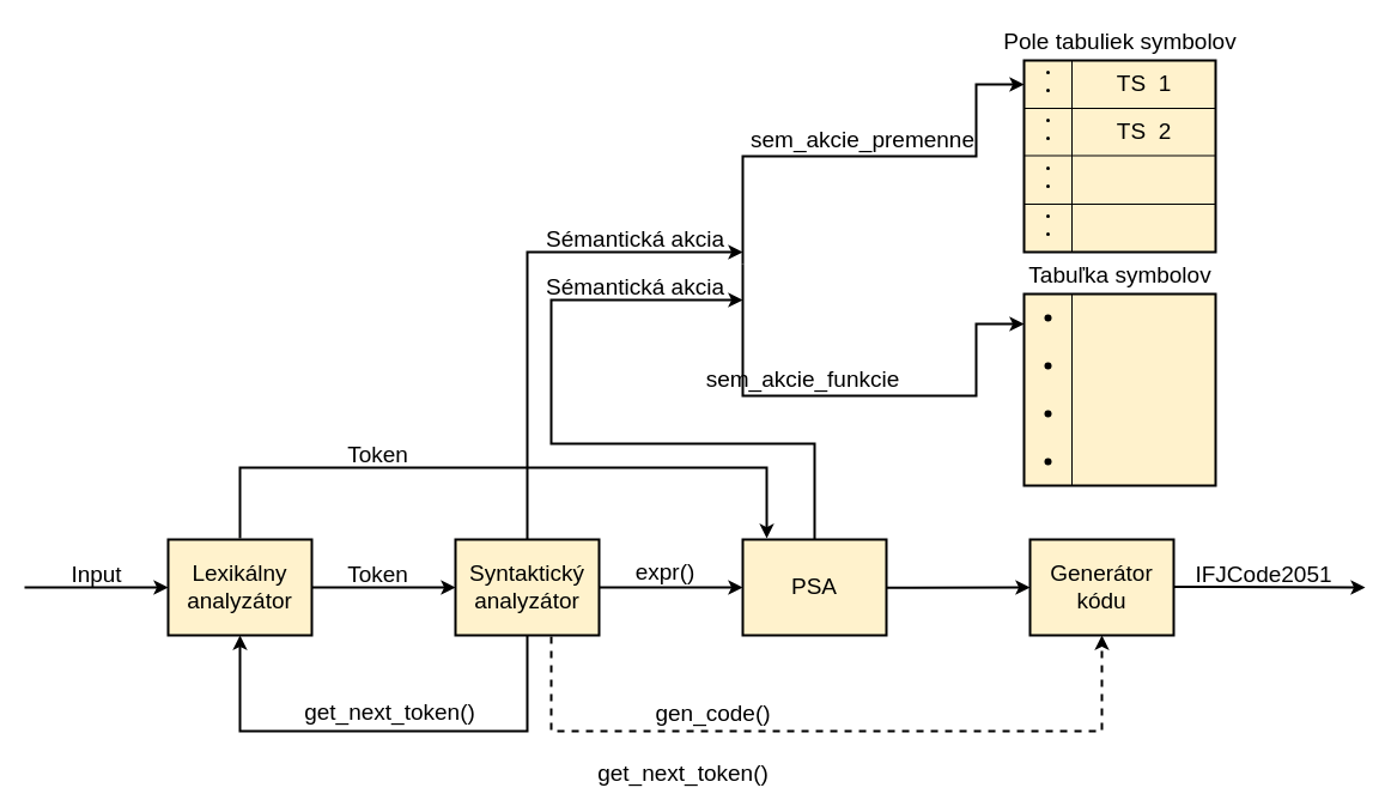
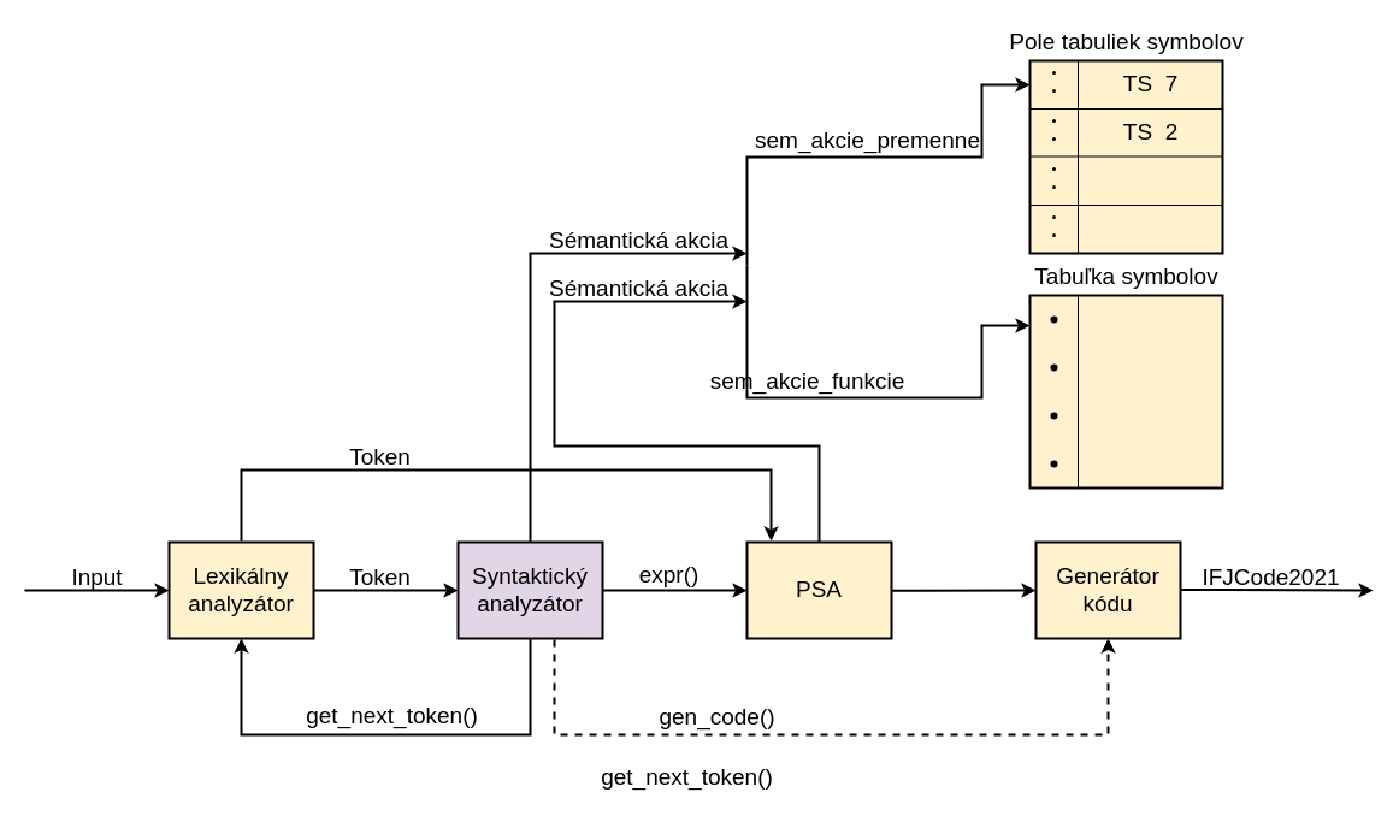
  <mxCell id="0" />
  <mxCell id="1" parent="0" />
  <mxCell id="2" value="&lt;font style=&quot;font-size: 19px&quot;&gt;Lexikálny analyzátor&lt;/font&gt;" style="rounded=0;whiteSpace=wrap;html=1;strokeWidth=2;fillColor=#fff2cc;strokeColor=#000000;" parent="1" vertex="1"><mxGeometry x="140" y="450" width="120" height="80" as="geometry" /></mxCell>
  <mxCell id="3" value="" style="endArrow=classic;html=1;rounded=0;fontSize=19;entryX=0;entryY=0.5;entryDx=0;entryDy=0;strokeWidth=2;" parent="1" target="2" edge="1"><mxGeometry width="50" height="50" relative="1" as="geometry"><mxPoint x="20" y="490" as="sourcePoint" /><mxPoint x="100" y="490" as="targetPoint" /></mxGeometry></mxCell>
  <mxCell id="4" value="Input" style="text;html=1;align=center;verticalAlign=middle;resizable=0;points=[];autosize=1;strokeColor=none;fillColor=none;fontSize=19;" parent="1" vertex="1"><mxGeometry x="50" y="465" width="60" height="30" as="geometry" /></mxCell>
  <mxCell id="5" value="get_next_token()" style="text;html=1;align=center;verticalAlign=middle;resizable=0;points=[];autosize=1;strokeColor=none;fillColor=none;fontSize=19;" parent="1" vertex="1"><mxGeometry x="245" y="580" width="160" height="30" as="geometry" /></mxCell>
- <mxCell id="6" value="&lt;font style=&quot;font-size: 19px&quot;&gt;Syntaktický analyzátor&lt;/font&gt;" style="rounded=0;whiteSpace=wrap;html=1;strokeWidth=2;fillColor=#fff2cc;strokeColor=#000000;" parent="1" vertex="1"><mxGeometry x="380" y="450" width="120" height="80" as="geometry" /></mxCell>
+ <mxCell id="6" value="&lt;font style=&quot;font-size: 19px&quot;&gt;Syntaktický analyzátor&lt;/font&gt;" style="rounded=0;whiteSpace=wrap;html=1;strokeWidth=2;fillColor=#e1d5e7;strokeColor=#000000;" parent="1" vertex="1"><mxGeometry x="380" y="450" width="120" height="80" as="geometry" /></mxCell>
  <mxCell id="7" value="&lt;font style=&quot;font-size: 19px&quot;&gt;Sémantická akcia&lt;/font&gt;" style="text;html=1;align=center;verticalAlign=middle;resizable=0;points=[];autosize=1;strokeColor=none;fillColor=none;strokeWidth=1;rotation=0;" parent="1" vertex="1"><mxGeometry x="450" y="190" width="160" height="20" as="geometry" /></mxCell>
  <mxCell id="8" value="" style="endArrow=classic;html=1;rounded=0;fontSize=19;entryX=0;entryY=0.5;entryDx=0;entryDy=0;exitX=1;exitY=0.5;exitDx=0;exitDy=0;strokeWidth=2;" parent="1" source="2" target="6" edge="1"><mxGeometry width="50" height="50" relative="1" as="geometry"><mxPoint x="400" y="490" as="sourcePoint" /><mxPoint x="480" y="490" as="targetPoint" /></mxGeometry></mxCell>
  <mxCell id="9" value="Token" style="text;html=1;align=center;verticalAlign=middle;resizable=0;points=[];autosize=1;strokeColor=none;fillColor=none;fontSize=19;" parent="1" vertex="1"><mxGeometry x="280" y="465" width="70" height="30" as="geometry" /></mxCell>
  <mxCell id="10" value="" style="endArrow=classic;html=1;rounded=0;fontSize=19;exitX=0.5;exitY=0;exitDx=0;exitDy=0;strokeWidth=2;" parent="1" source="6" edge="1"><mxGeometry width="50" height="50" relative="1" as="geometry"><mxPoint x="580" y="430" as="sourcePoint" /><mxPoint x="620" y="210" as="targetPoint" /><Array as="points"><mxPoint x="440" y="210" /></Array></mxGeometry></mxCell>
  <mxCell id="11" value="expr()" style="text;html=1;align=center;verticalAlign=middle;resizable=0;points=[];autosize=1;strokeColor=none;fillColor=none;fontSize=19;" parent="1" vertex="1"><mxGeometry x="520" y="463" width="70" height="30" as="geometry" /></mxCell>
  <mxCell id="12" value="" style="endArrow=classic;html=1;rounded=0;fontSize=19;entryX=0.5;entryY=1;entryDx=0;entryDy=0;exitX=0.5;exitY=1;exitDx=0;exitDy=0;strokeWidth=2;" parent="1" source="6" target="2" edge="1"><mxGeometry width="50" height="50" relative="1" as="geometry"><mxPoint x="580" y="610" as="sourcePoint" /><mxPoint x="200" y="690" as="targetPoint" /><Array as="points"><mxPoint x="440" y="610" /><mxPoint x="420" y="610" /><mxPoint x="200" y="610" /></Array></mxGeometry></mxCell>
  <mxCell id="13" value="&lt;font style=&quot;font-size: 19px&quot;&gt;PSA&lt;/font&gt;" style="rounded=0;whiteSpace=wrap;html=1;strokeWidth=2;fillColor=#fff2cc;strokeColor=#000000;" parent="1" vertex="1"><mxGeometry x="620" y="450" width="120" height="80" as="geometry" /></mxCell>
  <mxCell id="14" value="&lt;font style=&quot;font-size: 19px&quot;&gt;get_next_token()&lt;/font&gt;" style="text;html=1;align=center;verticalAlign=middle;resizable=0;points=[];autosize=1;strokeColor=none;fillColor=none;" parent="1" vertex="1"><mxGeometry x="490" y="636" width="160" height="20" as="geometry" /></mxCell>
  <mxCell id="15" value="" style="endArrow=classic;html=1;rounded=0;fontSize=19;exitX=1;exitY=0.25;exitDx=0;exitDy=0;strokeWidth=2;" parent="1" edge="1"><mxGeometry width="50" height="50" relative="1" as="geometry"><mxPoint x="740" y="490.17" as="sourcePoint" /><mxPoint x="860" y="490" as="targetPoint" /></mxGeometry></mxCell>
  <mxCell id="16" value="" style="endArrow=classic;html=1;rounded=0;fontSize=19;exitX=1;exitY=0.5;exitDx=0;exitDy=0;entryX=0;entryY=0.5;entryDx=0;entryDy=0;strokeWidth=2;" parent="1" edge="1" target="13" source="6"><mxGeometry width="50" height="50" relative="1" as="geometry"><mxPoint x="500" y="470" as="sourcePoint" /><mxPoint x="620" y="471" as="targetPoint" /></mxGeometry></mxCell>
  <mxCell id="17" value="" style="whiteSpace=wrap;html=1;aspect=fixed;fontSize=19;strokeWidth=2;fillColor=#fff2cc;strokeColor=#000000;" parent="1" vertex="1"><mxGeometry x="855" y="50" width="160" height="160" as="geometry" /></mxCell>
  <mxCell id="18" value="Pole tabuliek symbolov" style="text;html=1;align=center;verticalAlign=middle;resizable=0;points=[];autosize=1;strokeColor=none;fillColor=none;fontSize=19;" parent="1" vertex="1"><mxGeometry x="830" y="20" width="210" height="30" as="geometry" /></mxCell>
  <mxCell id="19" value="" style="endArrow=none;html=1;rounded=0;fontSize=19;exitX=0;exitY=0.25;exitDx=0;exitDy=0;entryX=1;entryY=0.25;entryDx=0;entryDy=0;" parent="1" source="17" target="17" edge="1"><mxGeometry width="50" height="50" relative="1" as="geometry"><mxPoint x="995" y="300" as="sourcePoint" /><mxPoint x="1045" y="250" as="targetPoint" /></mxGeometry></mxCell>
  <mxCell id="20" value="" style="endArrow=none;html=1;rounded=0;fontSize=19;exitX=0;exitY=0.25;exitDx=0;exitDy=0;entryX=1;entryY=0.25;entryDx=0;entryDy=0;" parent="1" edge="1"><mxGeometry width="50" height="50" relative="1" as="geometry"><mxPoint x="855" y="129.5" as="sourcePoint" /><mxPoint x="1015" y="129.5" as="targetPoint" /></mxGeometry></mxCell>
  <mxCell id="21" value="" style="endArrow=none;html=1;rounded=0;fontSize=19;exitX=0;exitY=0.25;exitDx=0;exitDy=0;entryX=1;entryY=0.25;entryDx=0;entryDy=0;" parent="1" edge="1"><mxGeometry width="50" height="50" relative="1" as="geometry"><mxPoint x="855" y="170" as="sourcePoint" /><mxPoint x="1015" y="170" as="targetPoint" /></mxGeometry></mxCell>
- <mxCell id="22" value="TS&amp;nbsp; 1" style="text;html=1;align=center;verticalAlign=middle;resizable=0;points=[];autosize=1;strokeColor=none;fillColor=none;fontSize=19;" parent="1" vertex="1"><mxGeometry x="925" y="55" width="60" height="30" as="geometry" /></mxCell>
+ <mxCell id="22" value="TS&amp;nbsp; 7" style="text;html=1;align=center;verticalAlign=middle;resizable=0;points=[];autosize=1;strokeColor=none;fillColor=none;fontSize=19;" parent="1" vertex="1"><mxGeometry x="925" y="55" width="60" height="30" as="geometry" /></mxCell>
  <mxCell id="23" value="TS&amp;nbsp; 2" style="text;html=1;align=center;verticalAlign=middle;resizable=0;points=[];autosize=1;strokeColor=none;fillColor=none;fontSize=19;" parent="1" vertex="1"><mxGeometry x="925" y="95" width="60" height="30" as="geometry" /></mxCell>
  <mxCell id="24" value="" style="endArrow=none;html=1;rounded=0;fontSize=19;entryX=0.25;entryY=0;entryDx=0;entryDy=0;exitX=0.25;exitY=1;exitDx=0;exitDy=0;" parent="1" source="17" target="17" edge="1"><mxGeometry width="50" height="50" relative="1" as="geometry"><mxPoint x="925" y="230" as="sourcePoint" /><mxPoint x="975" y="180" as="targetPoint" /></mxGeometry></mxCell>
  <mxCell id="25" value="" style="shape=waypoint;sketch=0;fillStyle=solid;size=3;pointerEvents=1;points=[];fillColor=none;resizable=0;rotatable=0;perimeter=centerPerimeter;snapToPoint=1;fontSize=19;strokeWidth=1;" parent="1" vertex="1"><mxGeometry x="855" y="80" width="40" height="40" as="geometry" /></mxCell>
  <mxCell id="26" value="" style="shape=waypoint;sketch=0;fillStyle=solid;size=3;pointerEvents=1;points=[];fillColor=none;resizable=0;rotatable=0;perimeter=centerPerimeter;snapToPoint=1;fontSize=19;strokeWidth=1;" parent="1" vertex="1"><mxGeometry x="855" y="95" width="40" height="40" as="geometry" /></mxCell>
  <mxCell id="27" value="" style="shape=waypoint;sketch=0;fillStyle=solid;size=3;pointerEvents=1;points=[];fillColor=none;resizable=0;rotatable=0;perimeter=centerPerimeter;snapToPoint=1;fontSize=19;strokeWidth=1;" parent="1" vertex="1"><mxGeometry x="855" y="120" width="40" height="40" as="geometry" /></mxCell>
  <mxCell id="28" value="" style="shape=waypoint;sketch=0;fillStyle=solid;size=3;pointerEvents=1;points=[];fillColor=none;resizable=0;rotatable=0;perimeter=centerPerimeter;snapToPoint=1;fontSize=19;strokeWidth=1;" parent="1" vertex="1"><mxGeometry x="855" y="135" width="40" height="40" as="geometry" /></mxCell>
  <mxCell id="29" value="" style="shape=waypoint;sketch=0;fillStyle=solid;size=3;pointerEvents=1;points=[];fillColor=none;resizable=0;rotatable=0;perimeter=centerPerimeter;snapToPoint=1;fontSize=19;strokeWidth=1;" parent="1" vertex="1"><mxGeometry x="855" y="160" width="40" height="40" as="geometry" /></mxCell>
  <mxCell id="30" value="" style="shape=waypoint;sketch=0;fillStyle=solid;size=3;pointerEvents=1;points=[];fillColor=none;resizable=0;rotatable=0;perimeter=centerPerimeter;snapToPoint=1;fontSize=19;strokeWidth=1;" parent="1" vertex="1"><mxGeometry x="855" y="175" width="40" height="40" as="geometry" /></mxCell>
  <mxCell id="31" value="" style="whiteSpace=wrap;html=1;aspect=fixed;fontSize=19;strokeWidth=2;fillColor=#fff2cc;strokeColor=#000000;" parent="1" vertex="1"><mxGeometry x="855" y="245" width="160" height="160" as="geometry" /></mxCell>
  <mxCell id="32" value="Tabuľka symbolov" style="text;html=1;align=center;verticalAlign=middle;resizable=0;points=[];autosize=1;strokeColor=none;fillColor=none;fontSize=19;" parent="1" vertex="1"><mxGeometry x="850" y="215" width="170" height="30" as="geometry" /></mxCell>
  <mxCell id="33" value="" style="endArrow=none;html=1;rounded=0;fontSize=19;entryX=0.25;entryY=0;entryDx=0;entryDy=0;exitX=0.25;exitY=1;exitDx=0;exitDy=0;" parent="1" source="31" target="31" edge="1"><mxGeometry width="50" height="50" relative="1" as="geometry"><mxPoint x="925" y="425" as="sourcePoint" /><mxPoint x="975" y="375" as="targetPoint" /></mxGeometry></mxCell>
  <mxCell id="34" value="" style="shape=waypoint;sketch=0;fillStyle=solid;size=6;pointerEvents=1;points=[];fillColor=none;resizable=0;rotatable=0;perimeter=centerPerimeter;snapToPoint=1;fontSize=19;strokeWidth=1;" parent="1" vertex="1"><mxGeometry x="855" y="245" width="40" height="40" as="geometry" /></mxCell>
  <mxCell id="35" value="" style="shape=waypoint;sketch=0;fillStyle=solid;size=6;pointerEvents=1;points=[];fillColor=none;resizable=0;rotatable=0;perimeter=centerPerimeter;snapToPoint=1;fontSize=19;strokeWidth=1;" parent="1" vertex="1"><mxGeometry x="855" y="285" width="40" height="40" as="geometry" /></mxCell>
  <mxCell id="36" value="" style="shape=waypoint;sketch=0;fillStyle=solid;size=6;pointerEvents=1;points=[];fillColor=none;resizable=0;rotatable=0;perimeter=centerPerimeter;snapToPoint=1;fontSize=19;strokeWidth=1;" parent="1" vertex="1"><mxGeometry x="855" y="325" width="40" height="40" as="geometry" /></mxCell>
  <mxCell id="37" value="" style="shape=waypoint;sketch=0;fillStyle=solid;size=6;pointerEvents=1;points=[];fillColor=none;resizable=0;rotatable=0;perimeter=centerPerimeter;snapToPoint=1;fontSize=19;strokeWidth=1;" parent="1" vertex="1"><mxGeometry x="855" y="365" width="40" height="40" as="geometry" /></mxCell>
  <mxCell id="38" value="" style="endArrow=classic;html=1;rounded=0;fontSize=18;strokeWidth=2;" parent="1" edge="1"><mxGeometry width="50" height="50" relative="1" as="geometry"><mxPoint x="620" y="220" as="sourcePoint" /><mxPoint x="855" y="70" as="targetPoint" /><Array as="points"><mxPoint x="620" y="130" /><mxPoint x="815" y="130" /><mxPoint x="815" y="70" /></Array></mxGeometry></mxCell>
  <mxCell id="39" value="" style="shape=waypoint;sketch=0;fillStyle=solid;size=3;pointerEvents=1;points=[];fillColor=none;resizable=0;rotatable=0;perimeter=centerPerimeter;snapToPoint=1;fontSize=19;strokeWidth=1;" parent="1" vertex="1"><mxGeometry x="855" y="40" width="40" height="40" as="geometry" /></mxCell>
  <mxCell id="40" value="" style="shape=waypoint;sketch=0;fillStyle=solid;size=3;pointerEvents=1;points=[];fillColor=none;resizable=0;rotatable=0;perimeter=centerPerimeter;snapToPoint=1;fontSize=19;strokeWidth=1;" parent="1" vertex="1"><mxGeometry x="855" y="55" width="40" height="40" as="geometry" /></mxCell>
  <mxCell id="41" value="&lt;font style=&quot;font-size: 19px&quot;&gt;sem_akcie_premenne&lt;/font&gt;" style="text;html=1;align=center;verticalAlign=middle;resizable=0;points=[];autosize=1;strokeColor=none;fillColor=none;fontSize=18;" parent="1" vertex="1"><mxGeometry x="620" y="102" width="200" height="30" as="geometry" /></mxCell>
  <mxCell id="42" value="" style="endArrow=classic;html=1;rounded=0;fontSize=18;strokeWidth=2;" parent="1" edge="1"><mxGeometry width="50" height="50" relative="1" as="geometry"><mxPoint x="620" y="220" as="sourcePoint" /><mxPoint x="855" y="270" as="targetPoint" /><Array as="points"><mxPoint x="620" y="330" /><mxPoint x="815" y="330" /><mxPoint x="815" y="270" /></Array></mxGeometry></mxCell>
  <mxCell id="43" value="&lt;font style=&quot;font-size: 19px&quot;&gt;sem_akcie_funkcie&lt;/font&gt;" style="text;html=1;align=center;verticalAlign=middle;resizable=0;points=[];autosize=1;strokeColor=none;fillColor=none;fontSize=18;" parent="1" vertex="1"><mxGeometry x="580" y="302" width="180" height="30" as="geometry" /></mxCell>
  <mxCell id="44" value="" style="endArrow=classic;html=1;rounded=0;fontSize=19;exitX=0.5;exitY=0;exitDx=0;exitDy=0;strokeWidth=2;" parent="1" edge="1"><mxGeometry width="50" height="50" relative="1" as="geometry"><mxPoint x="680" y="450" as="sourcePoint" /><mxPoint x="620" y="250" as="targetPoint" /><Array as="points"><mxPoint x="680" y="370" /><mxPoint x="460" y="370" /><mxPoint x="460" y="250" /></Array></mxGeometry></mxCell>
  <mxCell id="45" value="&lt;font style=&quot;font-size: 19px&quot;&gt;Sémantická akcia&lt;/font&gt;" style="text;html=1;align=center;verticalAlign=middle;resizable=0;points=[];autosize=1;strokeColor=none;fillColor=none;strokeWidth=1;rotation=0;" parent="1" vertex="1"><mxGeometry x="450" y="230" width="160" height="20" as="geometry" /></mxCell>
  <mxCell id="46" value="&lt;font style=&quot;font-size: 19px&quot;&gt;Generátor kódu&lt;/font&gt;" style="rounded=0;whiteSpace=wrap;html=1;strokeWidth=2;fillColor=#fff2cc;strokeColor=#000000;" parent="1" vertex="1"><mxGeometry x="860" y="450" width="120" height="80" as="geometry" /></mxCell>
  <mxCell id="47" value="&lt;font style=&quot;font-size: 19px&quot;&gt;gen_code()&lt;/font&gt;" style="text;html=1;align=center;verticalAlign=middle;resizable=0;points=[];autosize=1;strokeColor=none;fillColor=none;" parent="1" vertex="1"><mxGeometry x="540" y="586" width="110" height="20" as="geometry" /></mxCell>
  <mxCell id="48" value="" style="endArrow=classic;html=1;rounded=0;fontSize=19;exitX=1;exitY=0.25;exitDx=0;exitDy=0;strokeWidth=2;" parent="1" edge="1"><mxGeometry width="50" height="50" relative="1" as="geometry"><mxPoint x="980" y="489.5" as="sourcePoint" /><mxPoint x="1140" y="490" as="targetPoint" /></mxGeometry></mxCell>
- <mxCell id="49" value="IFJCode2051" style="text;html=1;align=center;verticalAlign=middle;resizable=0;points=[];autosize=1;strokeColor=none;fillColor=none;fontSize=19;" parent="1" vertex="1"><mxGeometry x="990" y="465" width="130" height="30" as="geometry" /></mxCell>
+ <mxCell id="49" value="IFJCode2021" style="text;html=1;align=center;verticalAlign=middle;resizable=0;points=[];autosize=1;strokeColor=none;fillColor=none;fontSize=19;" parent="1" vertex="1"><mxGeometry x="990" y="465" width="130" height="30" as="geometry" /></mxCell>
  <mxCell id="50" value="" style="endArrow=classic;html=1;rounded=0;fontSize=19;entryX=0.5;entryY=1;entryDx=0;entryDy=0;exitX=0.667;exitY=1.013;exitDx=0;exitDy=0;exitPerimeter=0;strokeColor=default;startArrow=none;startFill=0;strokeWidth=2;dashed=1;" parent="1" source="6" target="46" edge="1"><mxGeometry width="50" height="50" relative="1" as="geometry"><mxPoint x="470" y="610" as="sourcePoint" /><mxPoint x="750" y="670" as="targetPoint" /><Array as="points"><mxPoint x="460" y="610" /><mxPoint x="920" y="610" /></Array></mxGeometry></mxCell>
  <mxCell id="51" value="" style="endArrow=classic;html=1;rounded=0;fontSize=19;exitX=1;exitY=0.5;exitDx=0;exitDy=0;entryX=0.167;entryY=-0.012;entryDx=0;entryDy=0;entryPerimeter=0;strokeWidth=2;" edge="1" parent="1" target="13"><mxGeometry width="50" height="50" relative="1" as="geometry"><mxPoint x="200" y="449" as="sourcePoint" /><mxPoint x="540" y="410" as="targetPoint" /><Array as="points"><mxPoint x="200" y="390" /><mxPoint x="640" y="390" /></Array></mxGeometry></mxCell>
  <mxCell id="52" value="Token" style="text;html=1;align=center;verticalAlign=middle;resizable=0;points=[];autosize=1;strokeColor=none;fillColor=none;fontSize=19;" vertex="1" parent="1"><mxGeometry x="280" y="365" width="70" height="30" as="geometry" /></mxCell>
